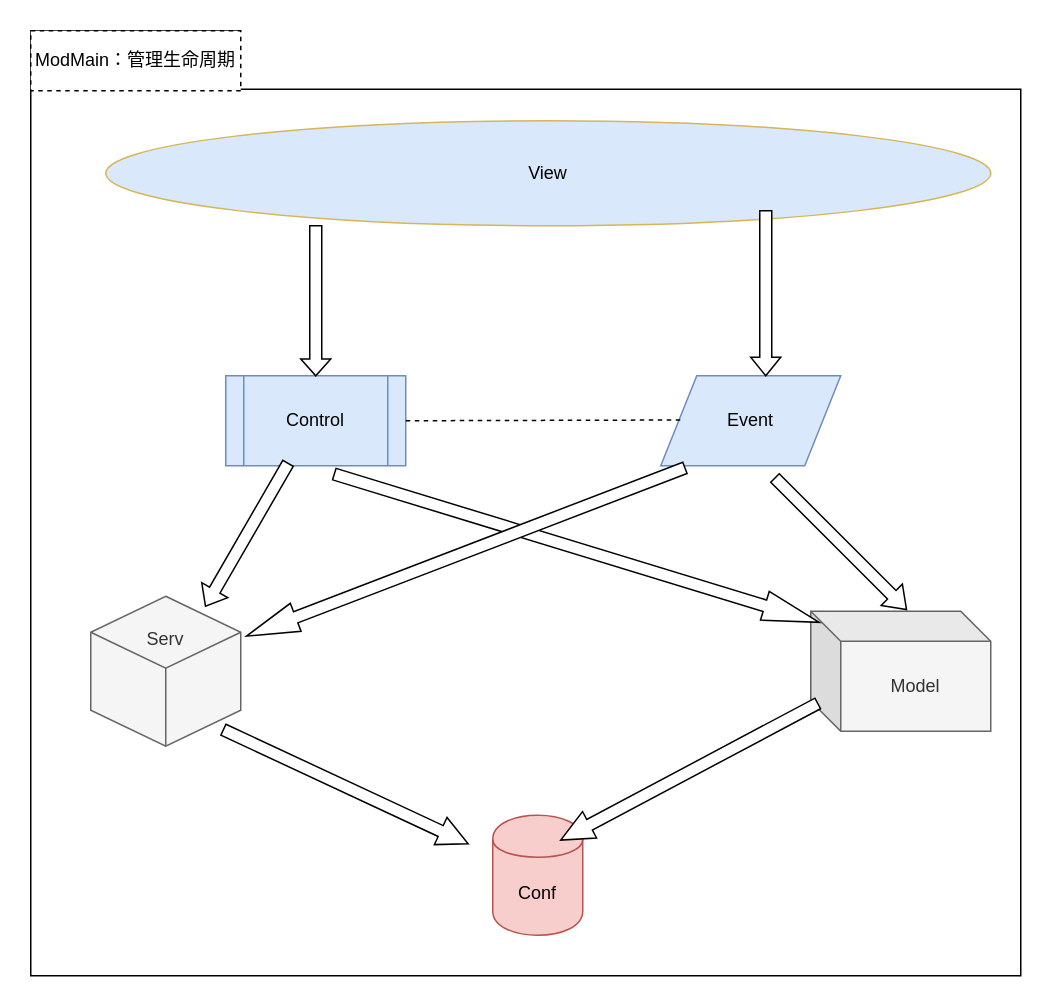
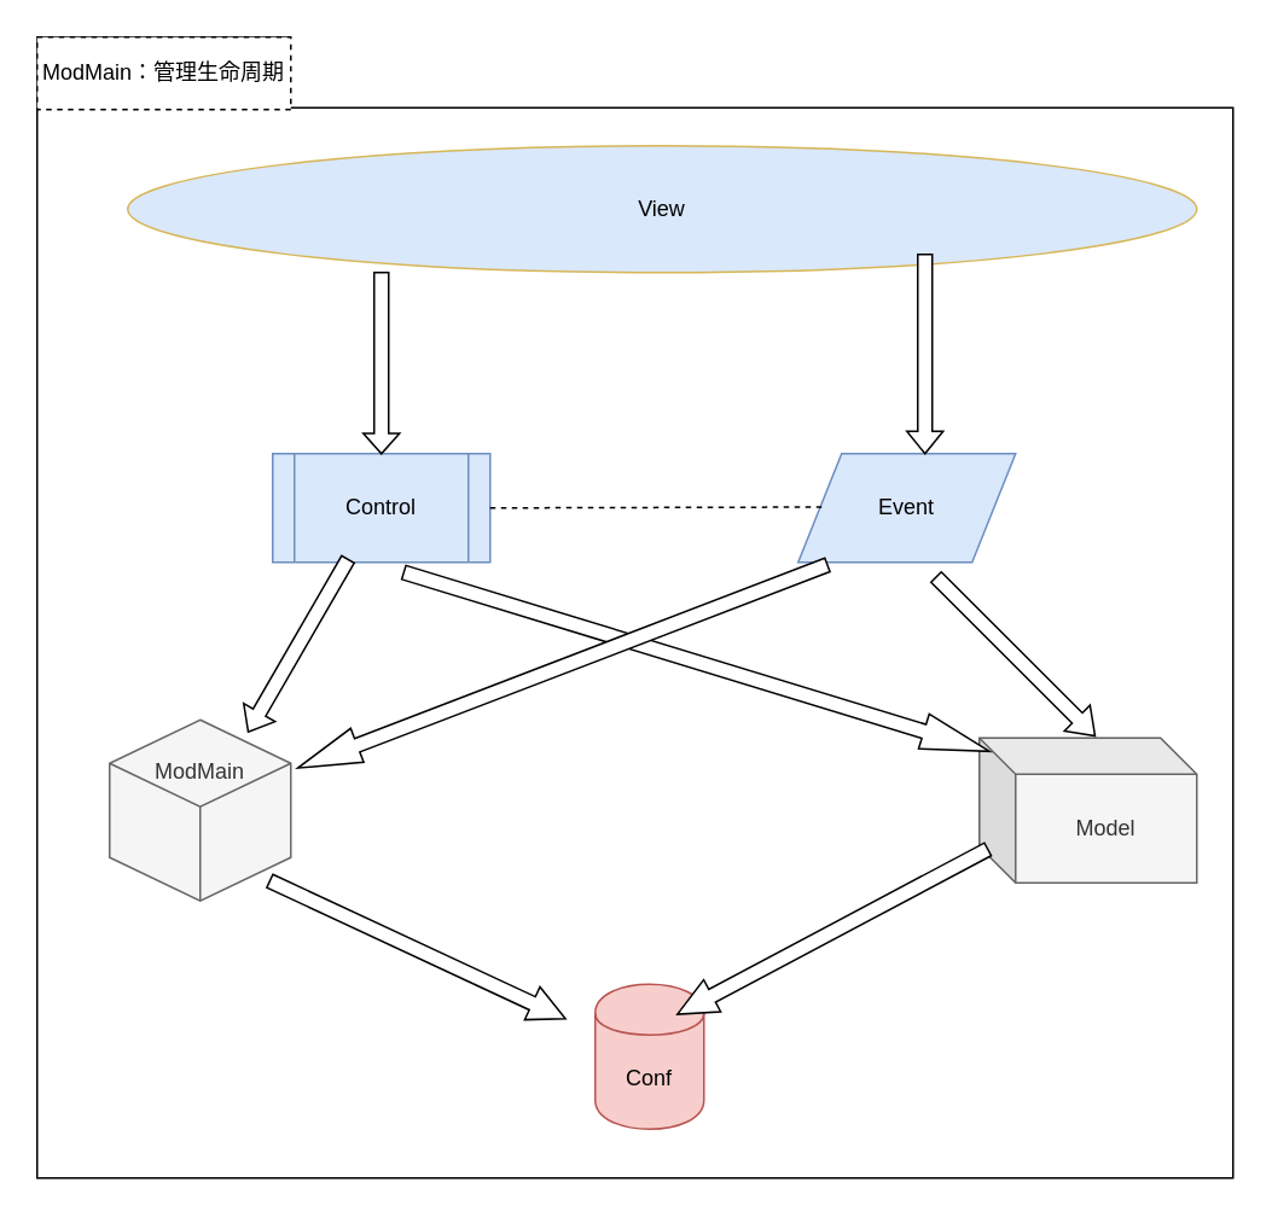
  <mxCell id="0" />
  <mxCell id="1" parent="0" />
  <mxCell id="2" value="" style="shape=folder;fontStyle=1;spacingTop=10;tabWidth=139;tabHeight=39;tabPosition=left;html=1;fillColor=none;" vertex="1" parent="1"><mxGeometry x="20" y="20" width="660" height="630" as="geometry" /></mxCell>
  <mxCell id="3" value="Conf" style="shape=cylinder;whiteSpace=wrap;html=1;boundedLbl=1;backgroundOutline=1;fillColor=#f8cecc;strokeColor=#b85450;" vertex="1" parent="1"><mxGeometry x="328" y="543" width="60" height="80" as="geometry" /></mxCell>
  <mxCell id="4" value="Model" style="shape=cube;whiteSpace=wrap;html=1;boundedLbl=1;backgroundOutline=1;darkOpacity=0.05;darkOpacity2=0.1;fillColor=#f5f5f5;strokeColor=#666666;fontColor=#333333;" vertex="1" parent="1"><mxGeometry x="540" y="407" width="120" height="80" as="geometry" /></mxCell>
- <mxCell id="5" value="Serv&lt;br&gt;&lt;br&gt;&lt;br&gt;&lt;br&gt;" style="whiteSpace=wrap;html=1;shape=mxgraph.basic.isocube;isoAngle=15;fillColor=#f5f5f5;strokeColor=#666666;fontColor=#333333;" vertex="1" parent="1"><mxGeometry x="60" y="397" width="100" height="100" as="geometry" /></mxCell>
+ <mxCell id="5" value="ModMain&lt;br&gt;&lt;br&gt;&lt;br&gt;&lt;br&gt;" style="whiteSpace=wrap;html=1;shape=mxgraph.basic.isocube;isoAngle=15;fillColor=#f5f5f5;strokeColor=#666666;fontColor=#333333;" vertex="1" parent="1"><mxGeometry x="60" y="397" width="100" height="100" as="geometry" /></mxCell>
  <mxCell id="6" value="Control" style="shape=process;whiteSpace=wrap;html=1;backgroundOutline=1;fillColor=#dae8fc;strokeColor=#6c8ebf;" vertex="1" parent="1"><mxGeometry x="150" y="250" width="120" height="60" as="geometry" /></mxCell>
  <mxCell id="7" value="Event" style="shape=parallelogram;perimeter=parallelogramPerimeter;whiteSpace=wrap;html=1;fillColor=#dae8fc;strokeColor=#6c8ebf;" vertex="1" parent="1"><mxGeometry x="440" y="250" width="120" height="60" as="geometry" /></mxCell>
  <mxCell id="8" value="View" style="ellipse;whiteSpace=wrap;html=1;fillColor=#dae8fc;strokeColor=#d6b656;" vertex="1" parent="1"><mxGeometry x="70" y="80" width="590" height="70" as="geometry" /></mxCell>
  <mxCell id="9" value="" style="shape=singleArrow;direction=south;whiteSpace=wrap;html=1;arrowWidth=0.4;arrowSize=0.112;" vertex="1" parent="1"><mxGeometry x="200" y="150" width="20" height="100" as="geometry" /></mxCell>
  <mxCell id="10" value="" style="shape=singleArrow;direction=south;whiteSpace=wrap;html=1;arrowWidth=0.4;arrowSize=0.112;" vertex="1" parent="1"><mxGeometry x="500" y="140" width="20" height="110" as="geometry" /></mxCell>
  <mxCell id="11" value="" style="shape=singleArrow;direction=south;whiteSpace=wrap;html=1;arrowWidth=0.4;arrowSize=0.112;rotation=30;" vertex="1" parent="1"><mxGeometry x="154" y="301" width="20" height="110" as="geometry" /></mxCell>
  <mxCell id="12" value="" style="shape=singleArrow;direction=south;whiteSpace=wrap;html=1;arrowWidth=0.4;arrowSize=0.112;rotation=-73;" vertex="1" parent="1"><mxGeometry x="374" y="196" width="20" height="338" as="geometry" /></mxCell>
  <mxCell id="13" value="" style="shape=singleArrow;direction=south;whiteSpace=wrap;html=1;arrowWidth=0.4;arrowSize=0.112;rotation=69;" vertex="1" parent="1"><mxGeometry x="300" y="211" width="20" height="313" as="geometry" /></mxCell>
  <mxCell id="14" value="" style="shape=singleArrow;direction=south;whiteSpace=wrap;html=1;arrowWidth=0.4;arrowSize=0.112;rotation=-45;" vertex="1" parent="1"><mxGeometry x="550" y="300" width="20" height="124" as="geometry" /></mxCell>
  <mxCell id="15" value="" style="shape=singleArrow;direction=south;whiteSpace=wrap;html=1;arrowWidth=0.4;arrowSize=0.112;rotation=-65;" vertex="1" parent="1"><mxGeometry x="220" y="434" width="20" height="180" as="geometry" /></mxCell>
  <mxCell id="16" value="" style="shape=singleArrow;direction=south;whiteSpace=wrap;html=1;arrowWidth=0.4;arrowSize=0.112;rotation=62;" vertex="1" parent="1"><mxGeometry x="449" y="417" width="20" height="194" as="geometry" /></mxCell>
  <mxCell id="17" value="ModMain：管理生命周期" style="rounded=0;whiteSpace=wrap;html=1;dashed=1;" vertex="1" parent="1"><mxGeometry x="20" y="20" width="140" height="40" as="geometry" /></mxCell>
  <mxCell id="18" value="" style="endArrow=none;dashed=1;html=1;exitX=1;exitY=0.5;exitDx=0;exitDy=0;" edge="1" parent="1" source="6"><mxGeometry width="50" height="50" relative="1" as="geometry"><mxPoint x="253" y="279.5" as="sourcePoint" /><mxPoint x="453" y="279.5" as="targetPoint" /></mxGeometry></mxCell>
